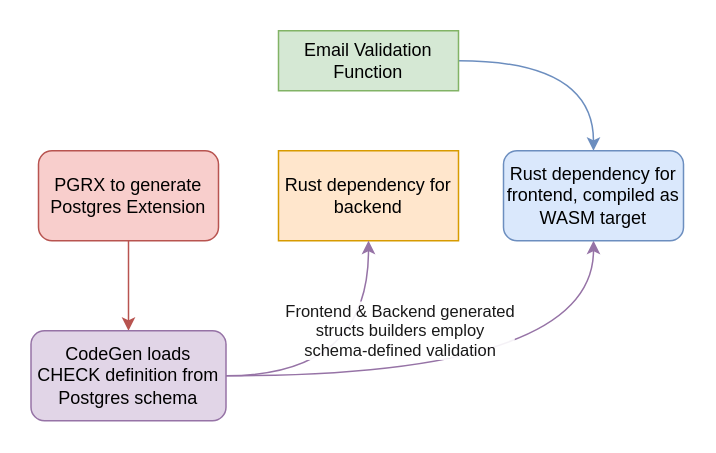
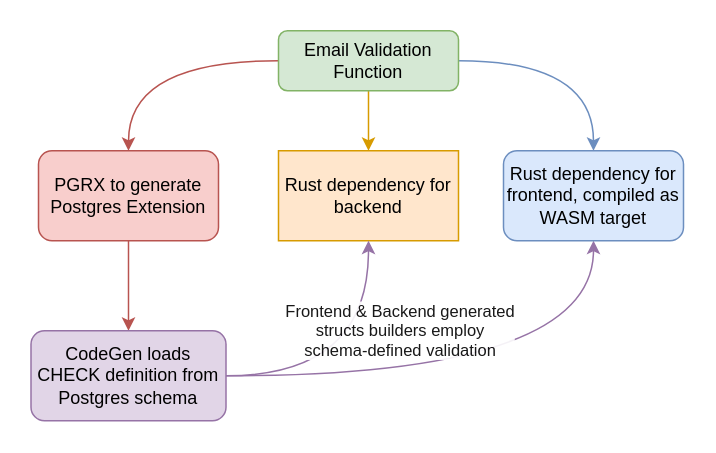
  <mxCell id="0" />
  <mxCell id="1" parent="0" />
  <mxCell id="2" style="edgeStyle=orthogonalEdgeStyle;curved=1;rounded=0;orthogonalLoop=1;jettySize=auto;html=1;fillColor=#e1d5e7;strokeColor=#9673a6;" edge="1" parent="1" source="13" target="10"><mxGeometry relative="1" as="geometry" /></mxCell>
+ <mxCell id="3" style="edgeStyle=orthogonalEdgeStyle;rounded=0;orthogonalLoop=1;jettySize=auto;html=1;curved=1;fillColor=#f8cecc;strokeColor=#b85450;" edge="1" parent="1" source="6" target="8"><mxGeometry relative="1" as="geometry" /></mxCell>
+ <mxCell id="4" style="edgeStyle=orthogonalEdgeStyle;curved=1;rounded=0;orthogonalLoop=1;jettySize=auto;html=1;fillColor=#ffe6cc;strokeColor=#d79b00;" edge="1" parent="1" source="6" target="9"><mxGeometry relative="1" as="geometry" /></mxCell>
  <mxCell id="5" style="edgeStyle=orthogonalEdgeStyle;curved=1;rounded=0;orthogonalLoop=1;jettySize=auto;html=1;fillColor=#dae8fc;strokeColor=#6c8ebf;" edge="1" parent="1" source="6" target="10"><mxGeometry relative="1" as="geometry" /></mxCell>
- <mxCell id="6" value="Email Validation Function" style="whiteSpace=wrap;html=1;fillColor=#d5e8d4;strokeColor=#82b366;rounded=0;" vertex="1" parent="1"><mxGeometry x="185" y="20" width="120" height="40" as="geometry" /></mxCell>
+ <mxCell id="6" value="Email Validation Function" style="rounded=1;whiteSpace=wrap;html=1;fillColor=#d5e8d4;strokeColor=#82b366;" vertex="1" parent="1"><mxGeometry x="185" y="20" width="120" height="40" as="geometry" /></mxCell>
  <mxCell id="7" style="edgeStyle=orthogonalEdgeStyle;curved=1;rounded=0;orthogonalLoop=1;jettySize=auto;html=1;fillColor=#f8cecc;strokeColor=#b85450;" edge="1" parent="1" source="8" target="13"><mxGeometry relative="1" as="geometry" /></mxCell>
  <mxCell id="8" value="PGRX to generate Postgres Extension" style="rounded=1;whiteSpace=wrap;html=1;fillColor=#f8cecc;strokeColor=#b85450;" vertex="1" parent="1"><mxGeometry x="25" y="100" width="120" height="60" as="geometry" /></mxCell>
  <mxCell id="9" value="Rust dependency for backend" style="whiteSpace=wrap;html=1;fillColor=#ffe6cc;strokeColor=#d79b00;rounded=0;" vertex="1" parent="1"><mxGeometry x="185" y="100" width="120" height="60" as="geometry" /></mxCell>
  <mxCell id="10" value="Rust dependency for frontend, compiled as WASM target" style="rounded=1;whiteSpace=wrap;html=1;fillColor=#dae8fc;strokeColor=#6c8ebf;" vertex="1" parent="1"><mxGeometry x="335" y="100" width="120" height="60" as="geometry" /></mxCell>
  <mxCell id="11" style="edgeStyle=orthogonalEdgeStyle;curved=1;rounded=0;orthogonalLoop=1;jettySize=auto;html=1;fillColor=#e1d5e7;strokeColor=#9673a6;" edge="1" parent="1" source="13" target="9"><mxGeometry relative="1" as="geometry" /></mxCell>
  <mxCell id="12" value="Frontend &amp;amp; Backend generated&lt;br&gt;structs builders employ&lt;br&gt;schema-defined validation" style="edgeLabel;html=1;align=center;verticalAlign=middle;resizable=0;points=[];labelBackgroundColor=default;labelBorderColor=none;textOpacity=90;" vertex="1" connectable="0" parent="11"><mxGeometry x="0.334" y="16" relative="1" as="geometry"><mxPoint x="36" y="-3" as="offset" /></mxGeometry></mxCell>
  <mxCell id="13" value="CodeGen loads CHECK definition from Postgres schema" style="rounded=1;whiteSpace=wrap;html=1;fillColor=#e1d5e7;strokeColor=#9673a6;" vertex="1" parent="1"><mxGeometry x="20" y="220" width="130" height="60" as="geometry" /></mxCell>
